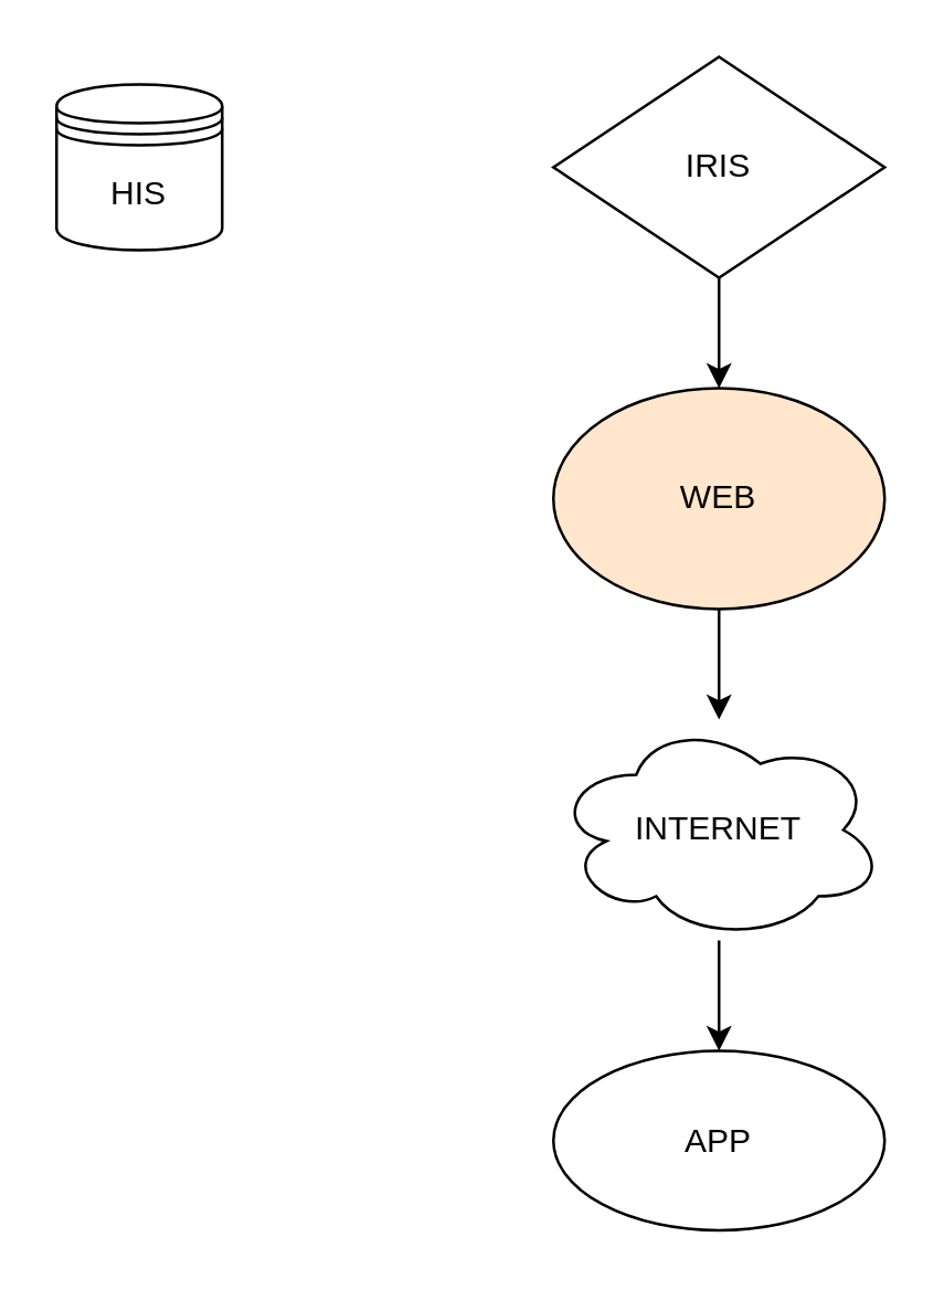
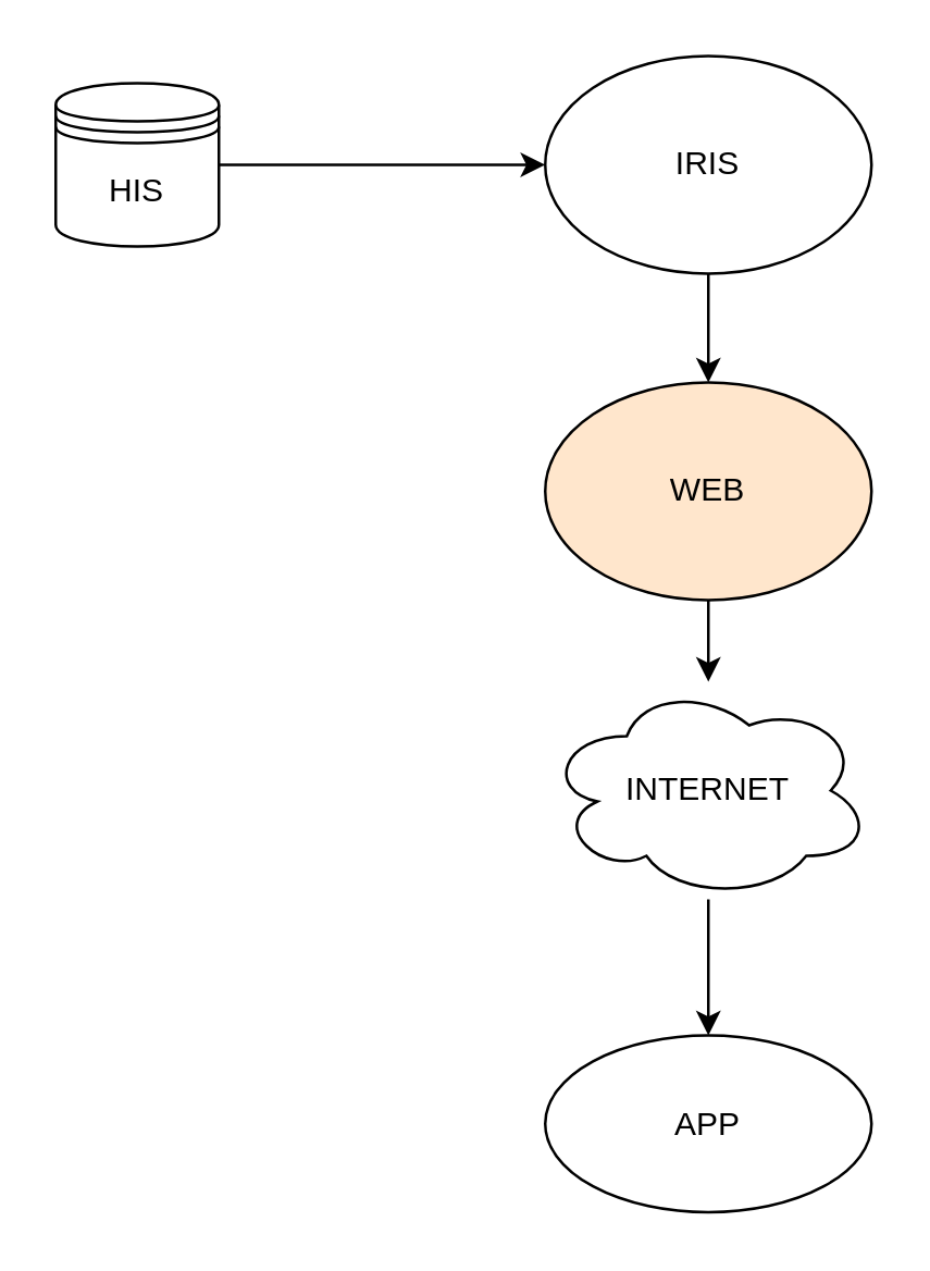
  <mxCell id="0" />
  <mxCell id="1" parent="0" />
+ <mxCell id="2" style="edgeStyle=orthogonalEdgeStyle;rounded=0;orthogonalLoop=1;jettySize=auto;html=1;exitX=1;exitY=0.5;exitDx=0;exitDy=0;entryX=0;entryY=0.5;entryDx=0;entryDy=0;" edge="1" parent="1" source="10" target="4"><mxGeometry relative="1" as="geometry"><mxPoint x="90" y="60" as="sourcePoint" /></mxGeometry></mxCell>
  <mxCell id="3" style="edgeStyle=orthogonalEdgeStyle;rounded=0;orthogonalLoop=1;jettySize=auto;html=1;exitX=0.5;exitY=1;exitDx=0;exitDy=0;entryX=0.5;entryY=0;entryDx=0;entryDy=0;" edge="1" parent="1" source="4" target="7"><mxGeometry relative="1" as="geometry" /></mxCell>
- <mxCell id="4" value="IRIS" style="rhombus;whiteSpace=wrap;html=1;" vertex="1" parent="1"><mxGeometry x="200" y="20" width="120" height="80" as="geometry" /></mxCell>
- <mxCell id="5" value="INTERNET" style="ellipse;shape=cloud;whiteSpace=wrap;html=1;" vertex="1" parent="1"><mxGeometry x="200" y="260" width="120" height="80" as="geometry" /></mxCell>
+ <mxCell id="4" value="IRIS" style="ellipse;whiteSpace=wrap;html=1;" vertex="1" parent="1"><mxGeometry x="200" y="20" width="120" height="80" as="geometry" /></mxCell>
+ <mxCell id="5" value="INTERNET" style="ellipse;shape=cloud;whiteSpace=wrap;html=1;" vertex="1" parent="1"><mxGeometry x="200" y="250" width="120" height="80" as="geometry" /></mxCell>
  <mxCell id="6" style="edgeStyle=orthogonalEdgeStyle;rounded=0;orthogonalLoop=1;jettySize=auto;html=1;exitX=0.5;exitY=1;exitDx=0;exitDy=0;" edge="1" parent="1" source="7" target="5"><mxGeometry relative="1" as="geometry" /></mxCell>
  <mxCell id="7" value="WEB" style="ellipse;whiteSpace=wrap;html=1;fillColor=#ffe6cc;" vertex="1" parent="1"><mxGeometry x="200" y="140" width="120" height="80" as="geometry" /></mxCell>
  <mxCell id="8" style="edgeStyle=orthogonalEdgeStyle;rounded=0;orthogonalLoop=1;jettySize=auto;html=1;exitX=0.5;exitY=0;exitDx=0;exitDy=0;endArrow=none;endFill=0;startArrow=classic;startFill=1;" edge="1" parent="1" source="9" target="5"><mxGeometry relative="1" as="geometry" /></mxCell>
  <mxCell id="9" value="APP" style="ellipse;whiteSpace=wrap;html=1;" vertex="1" parent="1"><mxGeometry x="200" y="380" width="120" height="65" as="geometry" /></mxCell>
  <mxCell id="10" value="HIS" style="shape=datastore;whiteSpace=wrap;html=1;" vertex="1" parent="1"><mxGeometry x="20" y="30" width="60" height="60" as="geometry" /></mxCell>
